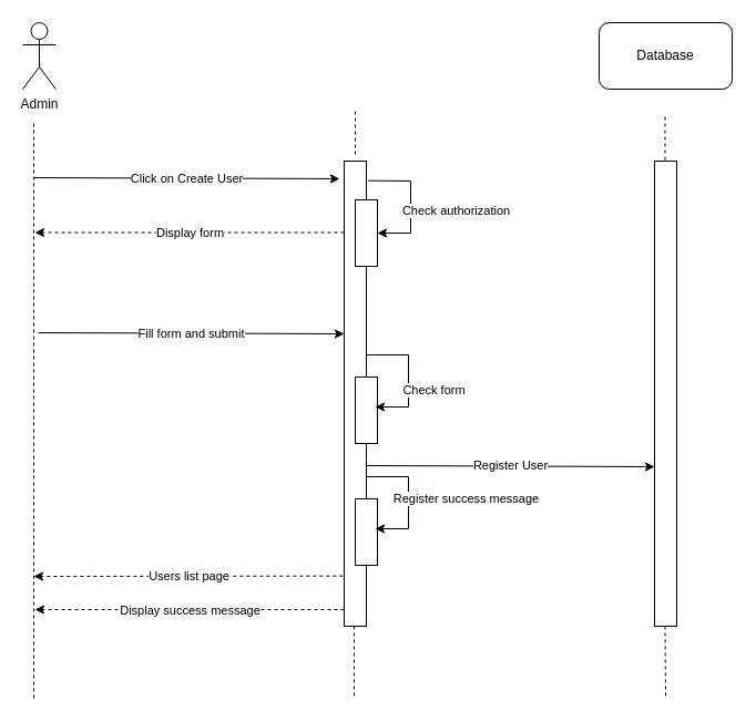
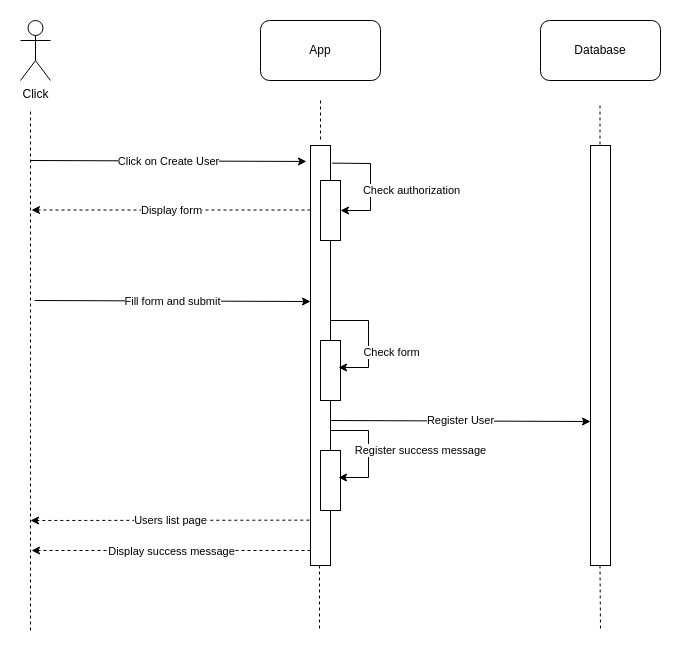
  <mxCell id="0" />
  <mxCell id="1" parent="0" />
- <mxCell id="2" value="Admin" style="shape=umlActor;verticalLabelPosition=bottom;verticalAlign=top;html=1;outlineConnect=0;" vertex="1" parent="1"><mxGeometry x="20" y="20" width="30" height="60" as="geometry" /></mxCell>
+ <mxCell id="2" value="Click" style="shape=umlActor;verticalLabelPosition=bottom;verticalAlign=top;html=1;outlineConnect=0;" vertex="1" parent="1"><mxGeometry x="20" y="20" width="30" height="60" as="geometry" /></mxCell>
+ <mxCell id="3" value="App" style="rounded=1;whiteSpace=wrap;html=1;" vertex="1" parent="1"><mxGeometry x="260" y="20" width="120" height="60" as="geometry" /></mxCell>
  <mxCell id="4" value="Database" style="rounded=1;whiteSpace=wrap;html=1;" vertex="1" parent="1"><mxGeometry x="540" y="20" width="120" height="60" as="geometry" /></mxCell>
  <mxCell id="5" value="" style="rounded=0;whiteSpace=wrap;html=1;" vertex="1" parent="1"><mxGeometry x="590" y="145" width="20" height="420" as="geometry" /></mxCell>
  <mxCell id="6" value="" style="rounded=0;whiteSpace=wrap;html=1;" vertex="1" parent="1"><mxGeometry x="310" y="145" width="20" height="420" as="geometry" /></mxCell>
  <mxCell id="7" value="" style="rounded=0;whiteSpace=wrap;html=1;" vertex="1" parent="1"><mxGeometry x="320" y="180" width="20" height="60" as="geometry" /></mxCell>
  <mxCell id="8" value="" style="rounded=0;whiteSpace=wrap;html=1;" vertex="1" parent="1"><mxGeometry x="320" y="340" width="20" height="60" as="geometry" /></mxCell>
  <mxCell id="9" value="" style="rounded=0;whiteSpace=wrap;html=1;" vertex="1" parent="1"><mxGeometry x="320" y="450" width="20" height="60" as="geometry" /></mxCell>
  <mxCell id="10" value="" style="endArrow=none;dashed=1;html=1;rounded=0;" edge="1" parent="1"><mxGeometry width="50" height="50" relative="1" as="geometry"><mxPoint x="30" y="630" as="sourcePoint" /><mxPoint x="30" y="110" as="targetPoint" /></mxGeometry></mxCell>
  <mxCell id="11" value="" style="endArrow=none;dashed=1;html=1;rounded=0;" edge="1" parent="1"><mxGeometry width="50" height="50" relative="1" as="geometry"><mxPoint x="320" y="100" as="sourcePoint" /><mxPoint x="320" y="140" as="targetPoint" /></mxGeometry></mxCell>
  <mxCell id="12" value="" style="endArrow=none;dashed=1;html=1;rounded=0;" edge="1" parent="1"><mxGeometry width="50" height="50" relative="1" as="geometry"><mxPoint x="319" y="565" as="sourcePoint" /><mxPoint x="319" y="630" as="targetPoint" /></mxGeometry></mxCell>
  <mxCell id="13" value="" style="endArrow=none;dashed=1;html=1;rounded=0;" edge="1" parent="1"><mxGeometry width="50" height="50" relative="1" as="geometry"><mxPoint x="599.5" y="105" as="sourcePoint" /><mxPoint x="599.5" y="145" as="targetPoint" /></mxGeometry></mxCell>
  <mxCell id="14" value="" style="endArrow=none;dashed=1;html=1;rounded=0;" edge="1" parent="1"><mxGeometry width="50" height="50" relative="1" as="geometry"><mxPoint x="599.5" y="565" as="sourcePoint" /><mxPoint x="600" y="630" as="targetPoint" /></mxGeometry></mxCell>
  <mxCell id="15" value="" style="endArrow=classic;html=1;rounded=0;exitX=-0.06;exitY=0.892;exitDx=0;exitDy=0;exitPerimeter=0;dashed=1;" edge="1" parent="1" source="6"><mxGeometry relative="1" as="geometry"><mxPoint x="310" y="290" as="sourcePoint" /><mxPoint x="30" y="520" as="targetPoint" /></mxGeometry></mxCell>
  <mxCell id="16" value="Users list page" style="edgeLabel;resizable=0;html=1;align=center;verticalAlign=middle;" connectable="0" vertex="1" parent="15"><mxGeometry relative="1" as="geometry" /></mxCell>
  <mxCell id="17" value="" style="endArrow=classic;html=1;rounded=0;exitX=-0.06;exitY=0.892;exitDx=0;exitDy=0;exitPerimeter=0;dashed=1;" edge="1" parent="1"><mxGeometry relative="1" as="geometry"><mxPoint x="310" y="550" as="sourcePoint" /><mxPoint x="31" y="550" as="targetPoint" /></mxGeometry></mxCell>
  <mxCell id="18" value="Display success message" style="edgeLabel;resizable=0;html=1;align=center;verticalAlign=middle;" connectable="0" vertex="1" parent="17"><mxGeometry relative="1" as="geometry" /></mxCell>
  <mxCell id="19" value="" style="endArrow=classic;html=1;rounded=0;entryX=-0.202;entryY=0.038;entryDx=0;entryDy=0;entryPerimeter=0;" edge="1" parent="1" target="6"><mxGeometry relative="1" as="geometry"><mxPoint x="30" y="160" as="sourcePoint" /><mxPoint x="410" y="290" as="targetPoint" /></mxGeometry></mxCell>
  <mxCell id="20" value="Click on Create User" style="edgeLabel;resizable=0;html=1;align=center;verticalAlign=middle;" connectable="0" vertex="1" parent="19"><mxGeometry relative="1" as="geometry" /></mxCell>
  <mxCell id="21" value="&lt;br&gt;" style="endArrow=classic;html=1;rounded=0;entryX=-0.202;entryY=0.038;entryDx=0;entryDy=0;entryPerimeter=0;" edge="1" parent="1"><mxGeometry relative="1" as="geometry"><mxPoint x="34" y="300" as="sourcePoint" /><mxPoint x="310" y="301" as="targetPoint" /></mxGeometry></mxCell>
  <mxCell id="22" value="Fill form and submit" style="edgeLabel;resizable=0;html=1;align=center;verticalAlign=middle;" connectable="0" vertex="1" parent="21"><mxGeometry relative="1" as="geometry" /></mxCell>
  <mxCell id="23" value="" style="endArrow=classic;html=1;rounded=0;entryX=1;entryY=0.5;entryDx=0;entryDy=0;exitX=1.083;exitY=0.042;exitDx=0;exitDy=0;exitPerimeter=0;" edge="1" parent="1" source="6" target="7"><mxGeometry relative="1" as="geometry"><mxPoint x="380" y="160" as="sourcePoint" /><mxPoint x="386" y="210" as="targetPoint" /><Array as="points"><mxPoint x="370" y="163" /><mxPoint x="370" y="210" /></Array></mxGeometry></mxCell>
  <mxCell id="24" value="Check authorization" style="edgeLabel;resizable=0;html=1;align=center;verticalAlign=middle;" connectable="0" vertex="1" parent="23"><mxGeometry relative="1" as="geometry"><mxPoint x="40" y="7" as="offset" /></mxGeometry></mxCell>
  <mxCell id="25" value="" style="endArrow=classic;html=1;rounded=0;entryX=1;entryY=0.5;entryDx=0;entryDy=0;exitX=1.083;exitY=0.042;exitDx=0;exitDy=0;exitPerimeter=0;" edge="1" parent="1"><mxGeometry relative="1" as="geometry"><mxPoint x="330" y="320" as="sourcePoint" /><mxPoint x="338" y="367" as="targetPoint" /><Array as="points"><mxPoint x="368" y="320" /><mxPoint x="368" y="367" /></Array></mxGeometry></mxCell>
  <mxCell id="26" value="Check form" style="edgeLabel;resizable=0;html=1;align=center;verticalAlign=middle;" connectable="0" vertex="1" parent="25"><mxGeometry relative="1" as="geometry"><mxPoint x="22" y="11" as="offset" /></mxGeometry></mxCell>
  <mxCell id="27" value="Register success message" style="endArrow=classic;html=1;rounded=0;entryX=1;entryY=0.5;entryDx=0;entryDy=0;exitX=1.083;exitY=0.042;exitDx=0;exitDy=0;exitPerimeter=0;" edge="1" parent="1"><mxGeometry x="0.009" y="52" relative="1" as="geometry"><mxPoint x="330" y="430" as="sourcePoint" /><mxPoint x="338" y="477" as="targetPoint" /><Array as="points"><mxPoint x="368" y="430" /><mxPoint x="368" y="477" /></Array><mxPoint as="offset" /></mxGeometry></mxCell>
  <mxCell id="28" value="Register User" style="endArrow=classic;html=1;rounded=0;" edge="1" parent="1"><mxGeometry relative="1" as="geometry"><mxPoint x="330" y="420" as="sourcePoint" /><mxPoint x="590" y="421" as="targetPoint" /></mxGeometry></mxCell>
  <mxCell id="29" value="" style="endArrow=classic;html=1;rounded=0;exitX=-0.06;exitY=0.892;exitDx=0;exitDy=0;exitPerimeter=0;dashed=1;" edge="1" parent="1"><mxGeometry relative="1" as="geometry"><mxPoint x="310" y="209.52" as="sourcePoint" /><mxPoint x="31" y="209.52" as="targetPoint" /></mxGeometry></mxCell>
  <mxCell id="30" value="Display form" style="edgeLabel;resizable=0;html=1;align=center;verticalAlign=middle;" connectable="0" vertex="1" parent="29"><mxGeometry relative="1" as="geometry" /></mxCell>
